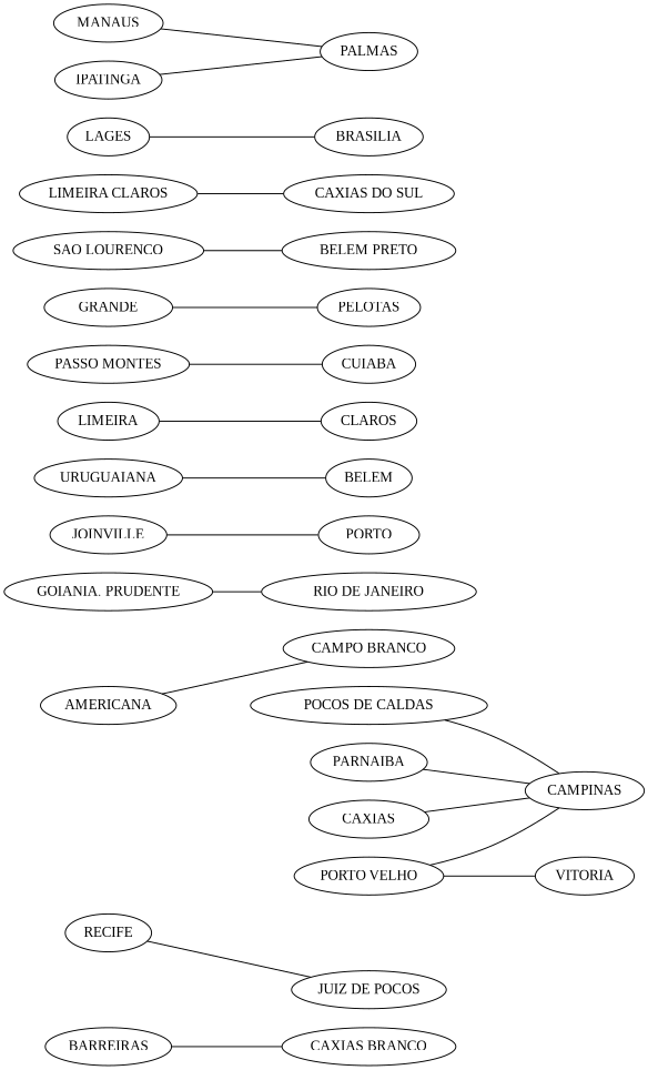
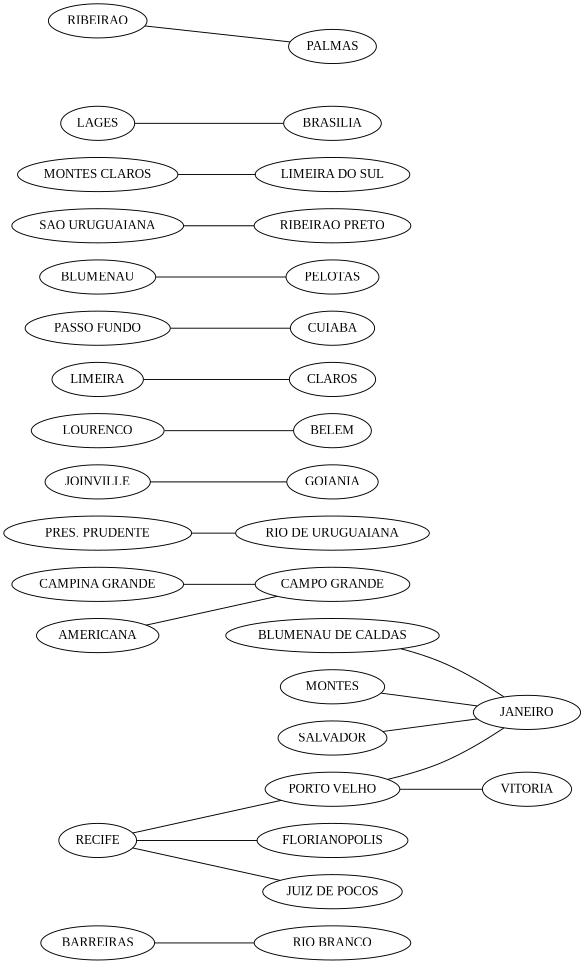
  strict graph {
    fontname="Liberation Serif"
    rankdir=LR
    node [fontname="Liberation Serif"]
    edge [fontname="Liberation Serif"]
    BARREIRAS
-   "RIO BRANCO" [label="CAXIAS BRANCO"]
+   "RIO BRANCO"
    "PORTO VELHO"
    VITORIA
-   CAMPINAS
-   "CAMPO GRANDE" [label="CAMPO BRANCO"]
-   "PRES. PRUDENTE" [label="GOIANIA. PRUDENTE"]
-   "RIO DE JANEIRO"
+   CAMPINAS [label=JANEIRO]
+   "CAMPINA GRANDE"
+   "CAMPO GRANDE"
+   "PRES. PRUDENTE"
+   "RIO DE JANEIRO" [label="RIO DE URUGUAIANA"]
    JOINVILLE
-   GOIANIA [label=PORTO]
+   GOIANIA
    RECIFE
+   FLORIANOPOLIS
    n14 [label="JUIZ DE POCOS"]
-   URUGUAIANA
+   URUGUAIANA [label=LOURENCO]
    BELEM
    n17 [label=CLAROS]
    LIMEIRA
-   "PASSO FUNDO" [label="PASSO MONTES"]
+   "PASSO FUNDO"
    CUIABA
-   BLUMENAU [label=GRANDE]
+   BLUMENAU
    PELOTAS
-   "POCOS DE CALDAS"
-   "SAO LOURENCO"
-   "RIBEIRAO PRETO" [label="BELEM PRETO"]
-   "MONTES CLAROS" [label="LIMEIRA CLAROS"]
-   "CAXIAS DO SUL"
-   PARNAIBA
-   SALVADOR [label=CAXIAS]
+   "POCOS DE CALDAS" [label="BLUMENAU DE CALDAS"]
+   "SAO LOURENCO" [label="SAO URUGUAIANA"]
+   "RIBEIRAO PRETO"
+   "MONTES CLAROS"
+   "CAXIAS DO SUL" [label="LIMEIRA DO SUL"]
+   PARNAIBA [label=MONTES]
+   SALVADOR
    AMERICANA
    LAGES
    BRASILIA
-   MANAUS
+   MANAUS [label=RIBEIRAO]
    PALMAS
-   IPATINGA
    BARREIRAS -- "RIO BRANCO" [peso=3759]
    "PORTO VELHO" -- VITORIA [peso=3575]
    "PORTO VELHO" -- CAMPINAS [peso=2979]
+   "CAMPINA GRANDE" -- "CAMPO GRANDE" [peso=3285]
    "PRES. PRUDENTE" -- "RIO DE JANEIRO" [peso=1055]
    JOINVILLE -- GOIANIA [peso=1323]
+   RECIFE -- "PORTO VELHO" [peso=4712]
+   RECIFE -- FLORIANOPOLIS [peso=3375]
    RECIFE -- n14 [peso=2201]
    URUGUAIANA -- BELEM [peso=4192]
    LIMEIRA -- n17 [peso=533]
    "PASSO FUNDO" -- CUIABA [peso=1984]
    BLUMENAU -- PELOTAS [peso=862]
    "POCOS DE CALDAS" -- CAMPINAS [peso=150]
    "SAO LOURENCO" -- "RIBEIRAO PRETO" [peso=353]
    "MONTES CLAROS" -- "CAXIAS DO SUL" [peso=1996]
    PARNAIBA -- CAMPINAS [peso=3054]
    SALVADOR -- CAMPINAS [peso=1982]
    AMERICANA -- "CAMPO GRANDE" [peso=979]
    LAGES -- BRASILIA [peso=1690]
    MANAUS -- PALMAS [peso=4141]
-   IPATINGA -- PALMAS [peso=1908]
  }
